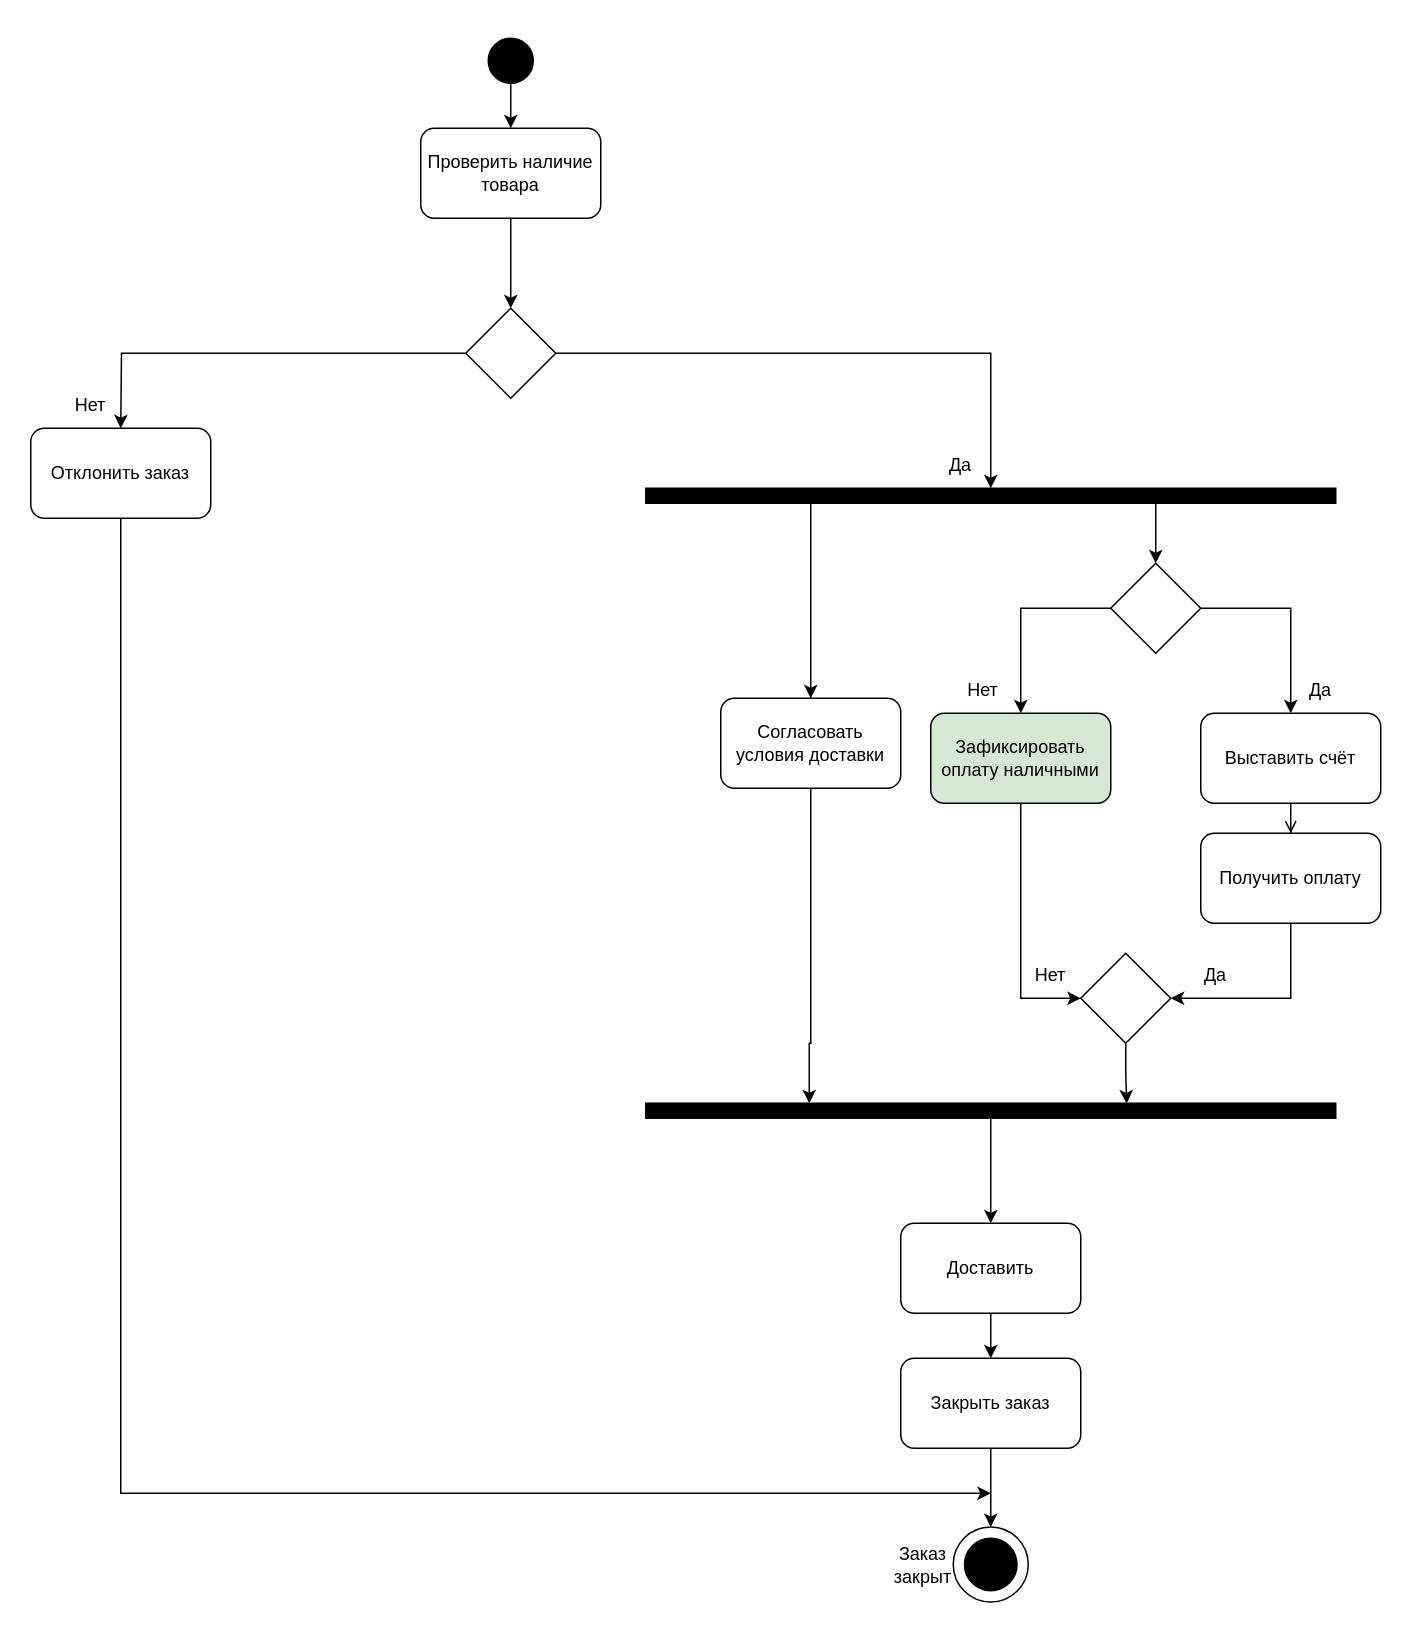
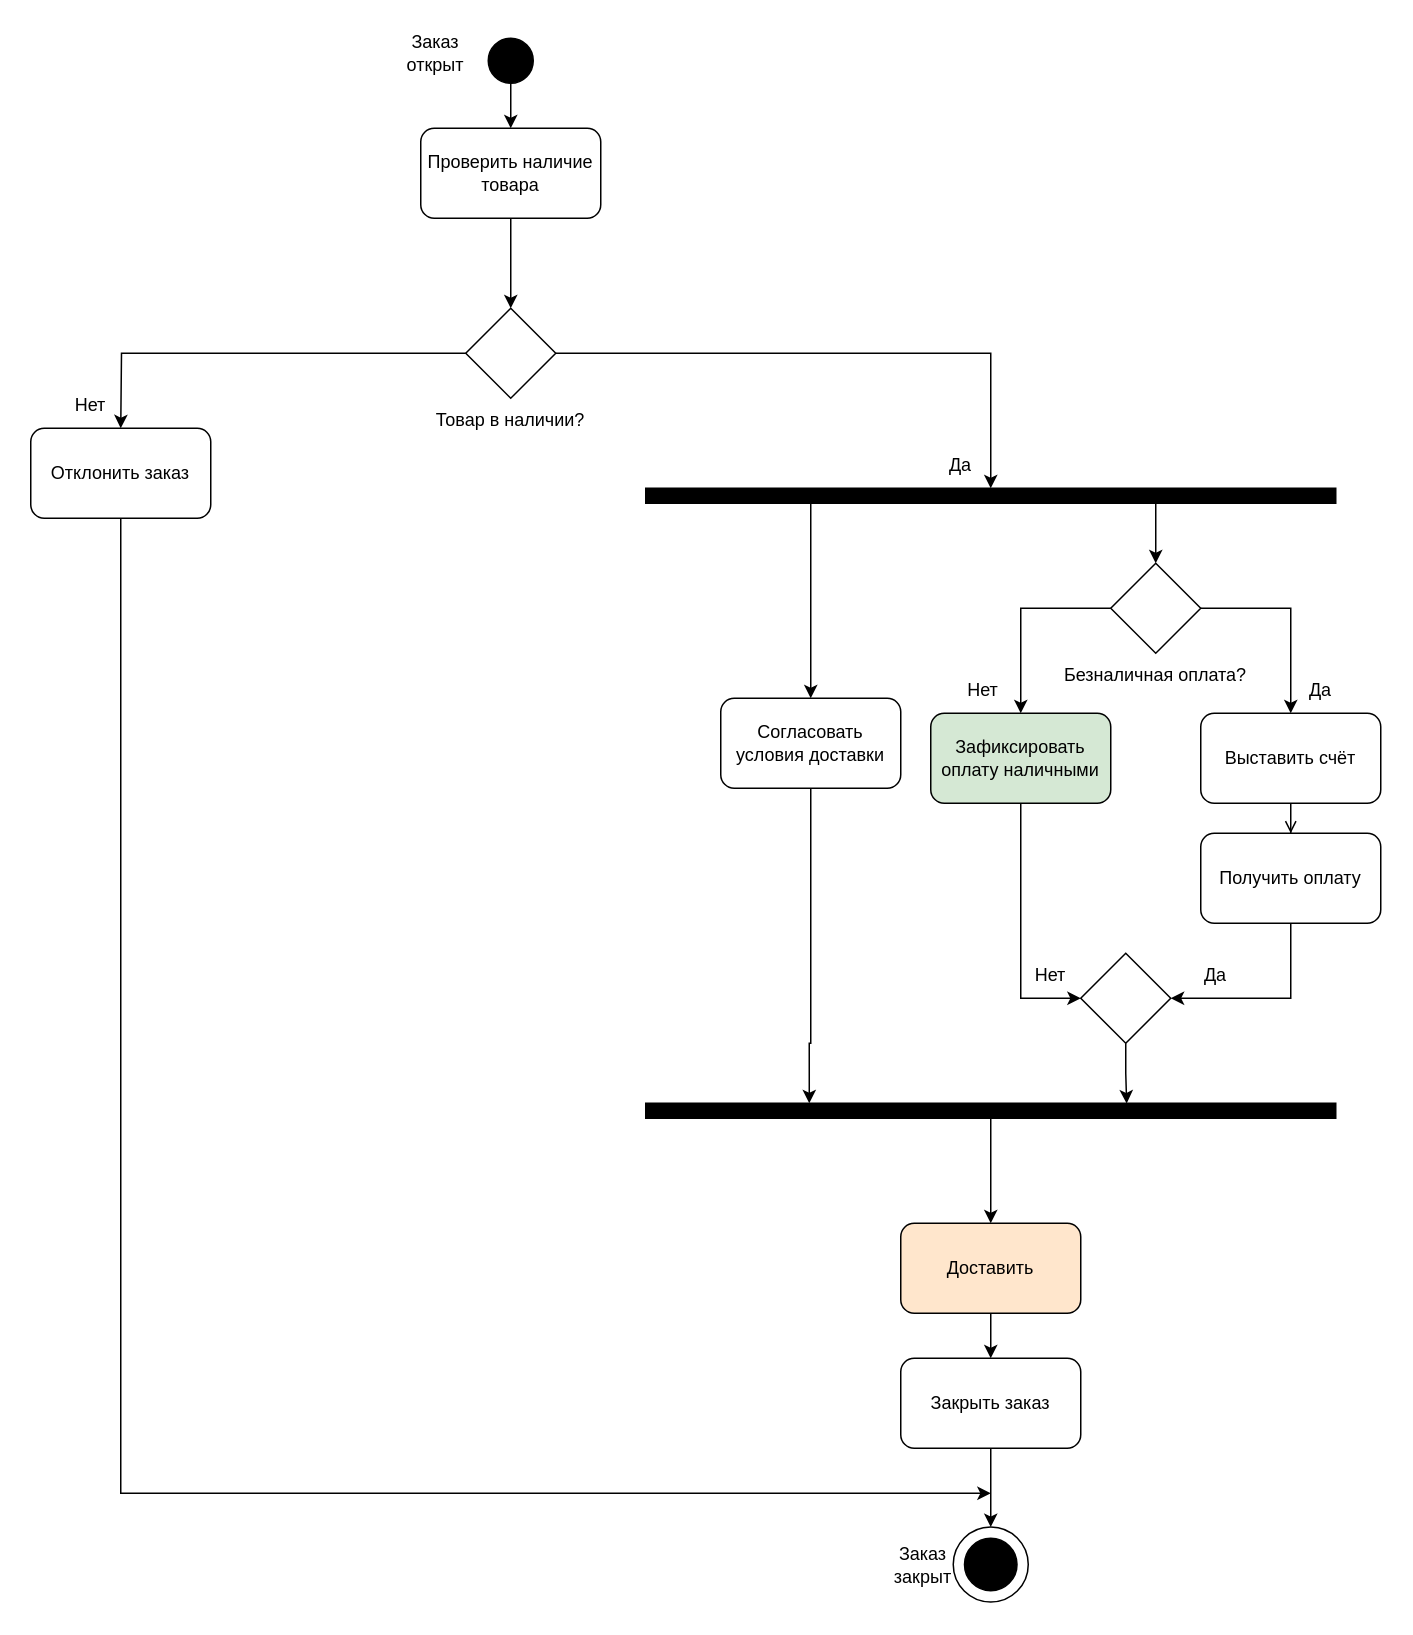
  <mxCell id="0" />
  <mxCell id="1" parent="0" />
  <mxCell id="2" style="edgeStyle=orthogonalEdgeStyle;rounded=0;orthogonalLoop=1;jettySize=auto;html=1;exitX=0.5;exitY=1;exitDx=0;exitDy=0;" parent="1" source="42" target="7" edge="1"><mxGeometry relative="1" as="geometry"><mxPoint x="340" y="155" as="sourcePoint" /></mxGeometry></mxCell>
  <mxCell id="3" style="edgeStyle=orthogonalEdgeStyle;rounded=0;orthogonalLoop=1;jettySize=auto;html=1;entryX=0.5;entryY=0;entryDx=0;entryDy=0;" parent="1" source="4" target="42" edge="1"><mxGeometry relative="1" as="geometry"><mxPoint x="340" y="85" as="targetPoint" /></mxGeometry></mxCell>
  <mxCell id="4" value="" style="ellipse;whiteSpace=wrap;html=1;aspect=fixed;fillColor=#000000;" parent="1" vertex="1"><mxGeometry x="325" y="25" width="30" height="30" as="geometry" /></mxCell>
  <mxCell id="5" style="edgeStyle=orthogonalEdgeStyle;rounded=0;orthogonalLoop=1;jettySize=auto;html=1;exitX=0;exitY=0.5;exitDx=0;exitDy=0;entryX=0.5;entryY=0;entryDx=0;entryDy=0;" parent="1" source="7" edge="1"><mxGeometry relative="1" as="geometry"><mxPoint x="80" y="285" as="targetPoint" /></mxGeometry></mxCell>
  <mxCell id="6" style="edgeStyle=orthogonalEdgeStyle;rounded=0;orthogonalLoop=1;jettySize=auto;html=1;entryX=0.5;entryY=0;entryDx=0;entryDy=0;" parent="1" source="7" target="18" edge="1"><mxGeometry relative="1" as="geometry"><mxPoint x="660" y="315" as="targetPoint" /></mxGeometry></mxCell>
  <mxCell id="7" value="" style="rhombus;whiteSpace=wrap;html=1;fillColor=#FFFFFF;" parent="1" vertex="1"><mxGeometry x="310" y="205" width="60" height="60" as="geometry" /></mxCell>
+ <mxCell id="8" value="Заказ открыт" style="text;html=1;strokeColor=none;fillColor=none;align=center;verticalAlign=middle;whiteSpace=wrap;rounded=0;" parent="1" vertex="1"><mxGeometry x="260" y="20" width="60" height="30" as="geometry" /></mxCell>
  <mxCell id="9" style="edgeStyle=orthogonalEdgeStyle;rounded=0;orthogonalLoop=1;jettySize=auto;html=1;exitX=0.5;exitY=1;exitDx=0;exitDy=0;" parent="1" source="43" edge="1"><mxGeometry relative="1" as="geometry"><mxPoint x="80" y="355" as="sourcePoint" /><mxPoint x="660" y="995" as="targetPoint" /><Array as="points"><mxPoint x="80" y="995" /></Array></mxGeometry></mxCell>
  <mxCell id="10" value="Нет" style="text;html=1;strokeColor=none;fillColor=none;align=center;verticalAlign=middle;whiteSpace=wrap;rounded=0;" parent="1" vertex="1"><mxGeometry x="30" y="255" width="60" height="30" as="geometry" /></mxCell>
+ <mxCell id="11" value="Товар в наличии?" style="text;html=1;strokeColor=none;fillColor=none;align=center;verticalAlign=middle;whiteSpace=wrap;rounded=0;" parent="1" vertex="1"><mxGeometry x="285" y="265" width="110" height="30" as="geometry" /></mxCell>
  <mxCell id="12" style="edgeStyle=orthogonalEdgeStyle;rounded=0;orthogonalLoop=1;jettySize=auto;html=1;entryX=0.237;entryY=0;entryDx=0;entryDy=0;entryPerimeter=0;exitX=0.5;exitY=1;exitDx=0;exitDy=0;" parent="1" source="40" target="25" edge="1"><mxGeometry relative="1" as="geometry"><mxPoint x="540" y="725" as="targetPoint" /><Array as="points"><mxPoint x="540" y="695" /><mxPoint x="539" y="695" /></Array><mxPoint x="540" y="535" as="sourcePoint" /></mxGeometry></mxCell>
  <mxCell id="13" style="edgeStyle=orthogonalEdgeStyle;rounded=0;orthogonalLoop=1;jettySize=auto;html=1;entryX=0;entryY=0.5;entryDx=0;entryDy=0;exitX=0.5;exitY=1;exitDx=0;exitDy=0;" parent="1" source="41" target="29" edge="1"><mxGeometry relative="1" as="geometry"><mxPoint x="680" y="545" as="sourcePoint" /></mxGeometry></mxCell>
  <mxCell id="14" style="edgeStyle=orthogonalEdgeStyle;rounded=0;orthogonalLoop=1;jettySize=auto;html=1;entryX=0.5;entryY=0;entryDx=0;entryDy=0;" parent="1" target="34" edge="1"><mxGeometry relative="1" as="geometry"><mxPoint x="660" y="875" as="sourcePoint" /><mxPoint x="660" y="904" as="targetPoint" /></mxGeometry></mxCell>
  <mxCell id="15" style="edgeStyle=orthogonalEdgeStyle;rounded=0;orthogonalLoop=1;jettySize=auto;html=1;entryX=0.5;entryY=0;entryDx=0;entryDy=0;" parent="1" source="34" target="26" edge="1"><mxGeometry relative="1" as="geometry"><mxPoint x="660" y="974" as="sourcePoint" /></mxGeometry></mxCell>
  <mxCell id="16" style="edgeStyle=orthogonalEdgeStyle;rounded=0;orthogonalLoop=1;jettySize=auto;html=1;exitX=0.25;exitY=1;exitDx=0;exitDy=0;entryX=0.5;entryY=0;entryDx=0;entryDy=0;" parent="1" source="18" edge="1"><mxGeometry relative="1" as="geometry"><Array as="points"><mxPoint x="540" y="335" /></Array><mxPoint x="540" y="465" as="targetPoint" /></mxGeometry></mxCell>
  <mxCell id="17" style="edgeStyle=orthogonalEdgeStyle;rounded=0;orthogonalLoop=1;jettySize=auto;html=1;exitX=0.75;exitY=1;exitDx=0;exitDy=0;entryX=0.5;entryY=0;entryDx=0;entryDy=0;" parent="1" source="18" target="22" edge="1"><mxGeometry relative="1" as="geometry"><Array as="points"><mxPoint x="770" y="335" /></Array></mxGeometry></mxCell>
  <mxCell id="18" value="" style="rounded=0;whiteSpace=wrap;html=1;fillColor=#000000;strokeColor=#000000;" parent="1" vertex="1"><mxGeometry x="430" y="325" width="460" height="10" as="geometry" /></mxCell>
  <mxCell id="19" value="Да" style="text;html=1;strokeColor=none;fillColor=none;align=center;verticalAlign=middle;whiteSpace=wrap;rounded=0;" parent="1" vertex="1"><mxGeometry x="610" y="295" width="60" height="30" as="geometry" /></mxCell>
  <mxCell id="20" style="edgeStyle=orthogonalEdgeStyle;rounded=0;orthogonalLoop=1;jettySize=auto;html=1;entryX=0.5;entryY=0;entryDx=0;entryDy=0;" parent="1" source="22" edge="1"><mxGeometry relative="1" as="geometry"><Array as="points"><mxPoint x="860" y="405" /></Array><mxPoint x="860" y="475" as="targetPoint" /></mxGeometry></mxCell>
  <mxCell id="21" style="edgeStyle=orthogonalEdgeStyle;rounded=0;orthogonalLoop=1;jettySize=auto;html=1;entryX=0.5;entryY=0;entryDx=0;entryDy=0;" parent="1" source="22" edge="1"><mxGeometry relative="1" as="geometry"><Array as="points"><mxPoint x="680" y="405" /></Array><mxPoint x="680" y="475" as="targetPoint" /></mxGeometry></mxCell>
  <mxCell id="22" value="" style="rhombus;whiteSpace=wrap;html=1;fillColor=#FFFFFF;" parent="1" vertex="1"><mxGeometry x="740" y="375" width="60" height="60" as="geometry" /></mxCell>
+ <mxCell id="23" value="Безналичная оплата?" style="text;html=1;strokeColor=none;fillColor=none;align=center;verticalAlign=middle;whiteSpace=wrap;rounded=0;" parent="1" vertex="1"><mxGeometry x="700" y="435" width="140" height="30" as="geometry" /></mxCell>
  <mxCell id="24" style="edgeStyle=orthogonalEdgeStyle;rounded=0;orthogonalLoop=1;jettySize=auto;html=1;entryX=0.5;entryY=0;entryDx=0;entryDy=0;" parent="1" source="25" target="35" edge="1"><mxGeometry relative="1" as="geometry"><mxPoint x="660" y="805" as="targetPoint" /></mxGeometry></mxCell>
  <mxCell id="25" value="" style="rounded=0;whiteSpace=wrap;html=1;fillColor=#000000;" parent="1" vertex="1"><mxGeometry x="430" y="735" width="460" height="10" as="geometry" /></mxCell>
  <mxCell id="26" value="" style="ellipse;whiteSpace=wrap;html=1;aspect=fixed;fillColor=#FFFFFF;" parent="1" vertex="1"><mxGeometry x="635" y="1017.5" width="50" height="50" as="geometry" /></mxCell>
  <mxCell id="27" value="" style="ellipse;whiteSpace=wrap;html=1;aspect=fixed;fillColor=#000000;" parent="1" vertex="1"><mxGeometry x="642.5" y="1025" width="35" height="35" as="geometry" /></mxCell>
  <mxCell id="28" style="edgeStyle=orthogonalEdgeStyle;rounded=0;orthogonalLoop=1;jettySize=auto;html=1;entryX=0.697;entryY=0.017;entryDx=0;entryDy=0;entryPerimeter=0;" parent="1" source="29" target="25" edge="1"><mxGeometry relative="1" as="geometry" /></mxCell>
  <mxCell id="29" value="" style="rhombus;whiteSpace=wrap;html=1;fillColor=#FFFFFF;" parent="1" vertex="1"><mxGeometry x="720" y="635" width="60" height="60" as="geometry" /></mxCell>
  <mxCell id="30" value="Заказ закрыт" style="text;html=1;strokeColor=none;fillColor=none;align=center;verticalAlign=middle;whiteSpace=wrap;rounded=0;" parent="1" vertex="1"><mxGeometry x="590" y="1025" width="50" height="35" as="geometry" /></mxCell>
  <mxCell id="31" value="Да" style="text;html=1;strokeColor=none;fillColor=none;align=center;verticalAlign=middle;whiteSpace=wrap;rounded=0;" parent="1" vertex="1"><mxGeometry x="780" y="635" width="60" height="30" as="geometry" /></mxCell>
  <mxCell id="32" value="Нет" style="text;html=1;strokeColor=none;fillColor=none;align=center;verticalAlign=middle;whiteSpace=wrap;rounded=0;" parent="1" vertex="1"><mxGeometry x="625" y="445" width="60" height="30" as="geometry" /></mxCell>
  <mxCell id="33" value="Нет" style="text;html=1;strokeColor=none;fillColor=none;align=center;verticalAlign=middle;whiteSpace=wrap;rounded=0;" vertex="1" parent="1"><mxGeometry x="670" y="635" width="60" height="30" as="geometry" /></mxCell>
  <mxCell id="34" value="Закрыть заказ" style="rounded=1;whiteSpace=wrap;html=1;" vertex="1" parent="1"><mxGeometry x="600" y="905" width="120" height="60" as="geometry" /></mxCell>
- <mxCell id="35" value="Доставить" style="rounded=1;whiteSpace=wrap;html=1;" vertex="1" parent="1"><mxGeometry x="600" y="815" width="120" height="60" as="geometry" /></mxCell>
+ <mxCell id="35" value="Доставить" style="rounded=1;whiteSpace=wrap;html=1;fillColor=#ffe6cc;" vertex="1" parent="1"><mxGeometry x="600" y="815" width="120" height="60" as="geometry" /></mxCell>
  <mxCell id="36" style="edgeStyle=orthogonalEdgeStyle;rounded=0;orthogonalLoop=1;jettySize=auto;html=1;entryX=0.5;entryY=0;entryDx=0;entryDy=0;endArrow=open;" edge="1" parent="1" source="37" target="39"><mxGeometry relative="1" as="geometry" /></mxCell>
  <mxCell id="37" value="Выставить счёт" style="rounded=1;whiteSpace=wrap;html=1;" vertex="1" parent="1"><mxGeometry x="800" y="475" width="120" height="60" as="geometry" /></mxCell>
  <mxCell id="38" style="edgeStyle=orthogonalEdgeStyle;rounded=0;orthogonalLoop=1;jettySize=auto;html=1;entryX=0;entryY=1;entryDx=0;entryDy=0;" edge="1" parent="1" source="39" target="31"><mxGeometry relative="1" as="geometry"><Array as="points"><mxPoint x="860" y="665" /></Array></mxGeometry></mxCell>
  <mxCell id="39" value="Получить оплату" style="rounded=1;whiteSpace=wrap;html=1;" vertex="1" parent="1"><mxGeometry x="800" y="555" width="120" height="60" as="geometry" /></mxCell>
  <mxCell id="40" value="Согласовать условия доставки" style="rounded=1;whiteSpace=wrap;html=1;" vertex="1" parent="1"><mxGeometry x="480" y="465" width="120" height="60" as="geometry" /></mxCell>
  <mxCell id="41" value="Зафиксировать оплату наличными" style="rounded=1;whiteSpace=wrap;html=1;fillColor=#d5e8d4;" vertex="1" parent="1"><mxGeometry x="620" y="475" width="120" height="60" as="geometry" /></mxCell>
  <mxCell id="42" value="Проверить наличие товара" style="rounded=1;whiteSpace=wrap;html=1;" vertex="1" parent="1"><mxGeometry x="280" y="85" width="120" height="60" as="geometry" /></mxCell>
  <mxCell id="43" value="Отклонить заказ" style="rounded=1;whiteSpace=wrap;html=1;" vertex="1" parent="1"><mxGeometry x="20" y="285" width="120" height="60" as="geometry" /></mxCell>
  <mxCell id="44" value="Да" style="text;html=1;strokeColor=none;fillColor=none;align=center;verticalAlign=middle;whiteSpace=wrap;rounded=0;" vertex="1" parent="1"><mxGeometry x="850" y="445" width="60" height="30" as="geometry" /></mxCell>
